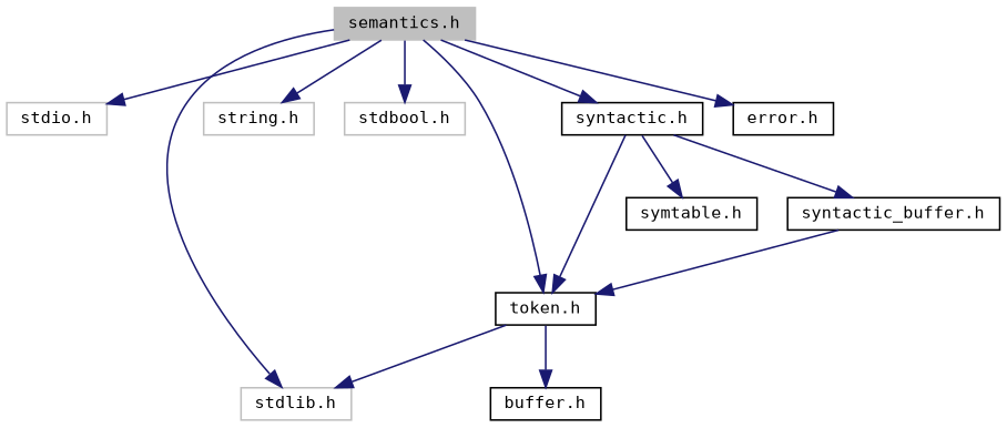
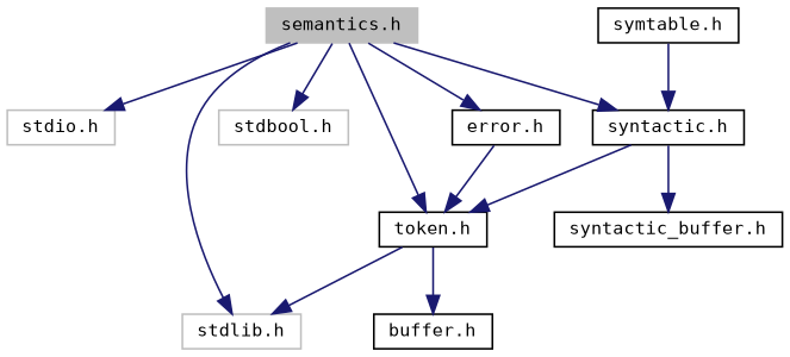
  digraph {
    fontname="DejaVu Sans Mono"
    node [color=black fillcolor=white fontname="DejaVu Sans Mono" fontsize=10 shape=record style=filled]
    edge [color=midnightblue fontname="DejaVu Sans Mono" fontsize=10 labelfontname=Helvetica labelfontsize=10 style=solid]
    n1 [color=grey75 fillcolor=grey75 fontcolor=black height=0.2 label="semantics.h" width=0.4]
    n2 [color=grey75 height=0.2 label="stdio.h" width=0.4]
    n3 [color=grey75 height=0.2 label="stdlib.h" width=0.4]
-   n4 [color=grey75 height=0.2 label="string.h" width=0.4]
    n5 [color=grey75 height=0.2 label="stdbool.h" width=0.4]
    n6 [height=0.2 label="token.h" width=0.4]
    n7 [height=0.2 label="syntactic.h" width=0.4]
    n8 [height=0.2 label="error.h" width=0.4]
    n9 [height=0.2 label="buffer.h" width=0.4]
    n10 [height=0.2 label="symtable.h" width=0.4]
    n11 [height=0.2 label="syntactic_buffer.h" width=0.4]
    n1 -> n2
    n1 -> n3
-   n1 -> n4
    n1 -> n5
    n1 -> n6
    n1 -> n7
    n1 -> n8
    n6 -> n3
    n6 -> n9
    n7 -> n6
-   n7 -> n10
+   n10 -> n7
    n7 -> n11
-   n11 -> n6
+   n8 -> n6
  }
